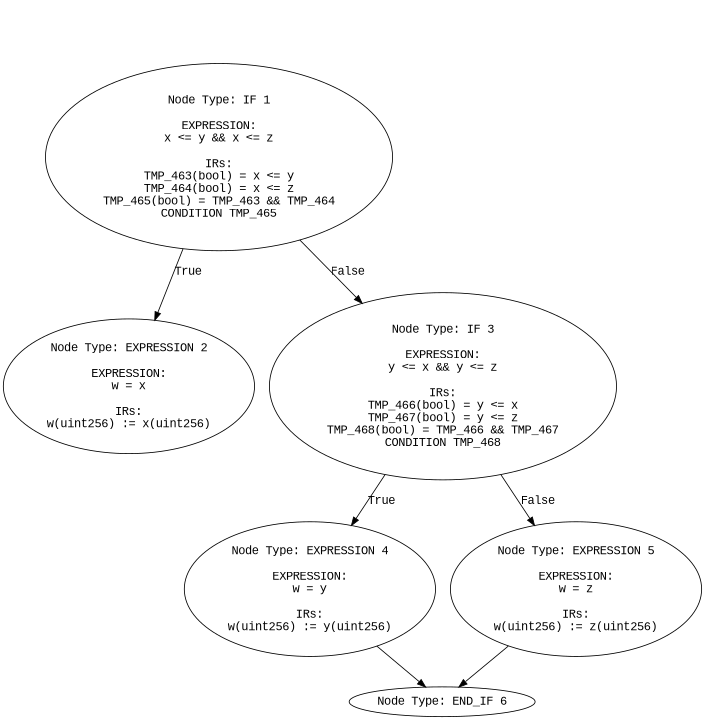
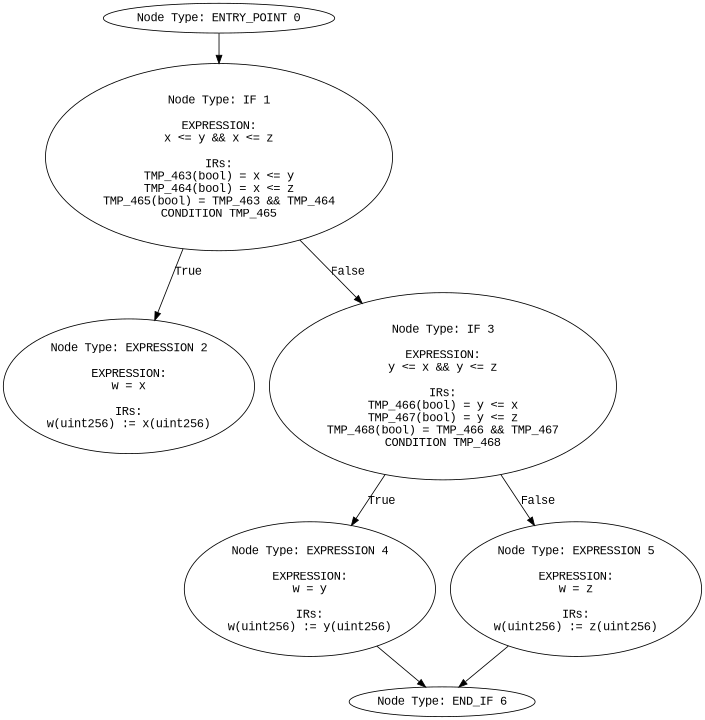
  digraph {
    fontname="Liberation Mono"
    node [fontname="Liberation Mono"]
    edge [fontname="Liberation Mono"]
+   n1 [label="Node Type: ENTRY_POINT 0\n"]
    n2 [label="Node Type: IF 1\n\nEXPRESSION:\nx <= y && x <= z\n\nIRs:\nTMP_463(bool) = x <= y\nTMP_464(bool) = x <= z\nTMP_465(bool) = TMP_463 && TMP_464\nCONDITION TMP_465"]
    n3 [label="Node Type: EXPRESSION 2\n\nEXPRESSION:\nw = x\n\nIRs:\nw(uint256) := x(uint256)"]
    n4 [label="Node Type: IF 3\n\nEXPRESSION:\ny <= x && y <= z\n\nIRs:\nTMP_466(bool) = y <= x\nTMP_467(bool) = y <= z\nTMP_468(bool) = TMP_466 && TMP_467\nCONDITION TMP_468"]
    n5 [label="Node Type: EXPRESSION 4\n\nEXPRESSION:\nw = y\n\nIRs:\nw(uint256) := y(uint256)"]
    n6 [label="Node Type: EXPRESSION 5\n\nEXPRESSION:\nw = z\n\nIRs:\nw(uint256) := z(uint256)"]
    n7 [label="Node Type: END_IF 6\n"]
+   n1 -> n2
    n2 -> n3 [label=True]
    n2 -> n4 [label=False]
    n4 -> n5 [label=True]
    n4 -> n6 [label=False]
    n5 -> n7
    n6 -> n7
  }
